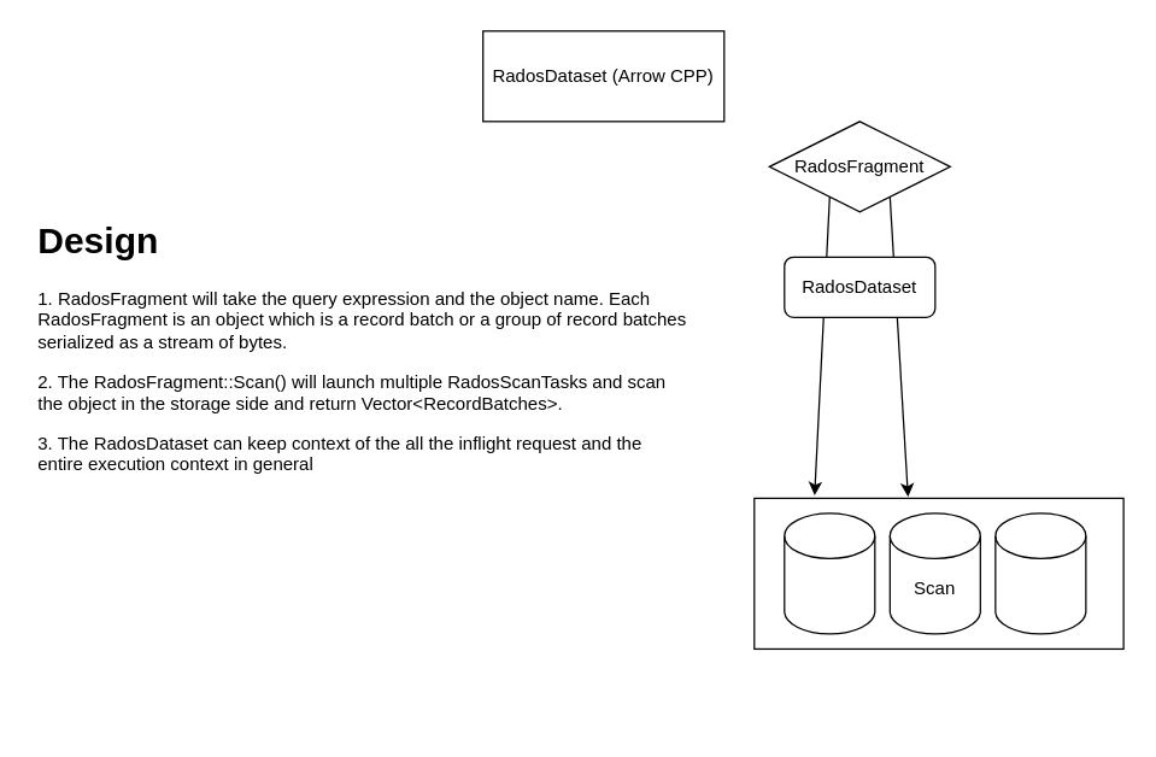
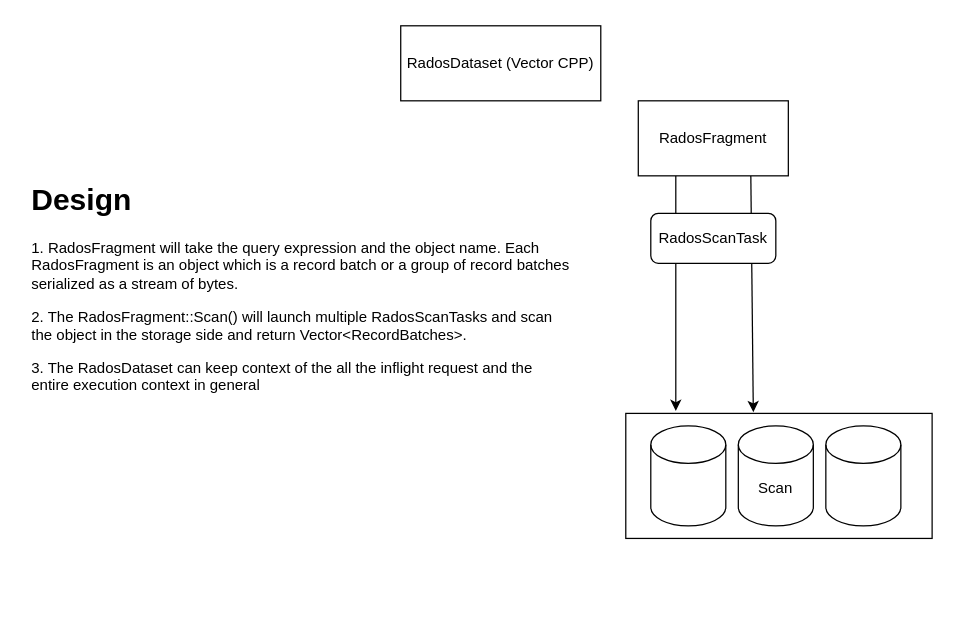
  <mxCell id="0" />
  <mxCell id="1" parent="0" />
  <mxCell id="2" value="" style="endArrow=classic;html=1;exitX=0.25;exitY=1;exitDx=0;exitDy=0;" edge="1" parent="1" source="7"><mxGeometry width="50" height="50" relative="1" as="geometry"><mxPoint x="350" y="290" as="sourcePoint" /><mxPoint x="540" y="328" as="targetPoint" /></mxGeometry></mxCell>
  <mxCell id="3" value="" style="endArrow=classic;html=1;exitX=0.75;exitY=1;exitDx=0;exitDy=0;" edge="1" parent="1" source="7"><mxGeometry width="50" height="50" relative="1" as="geometry"><mxPoint x="350" y="290" as="sourcePoint" /><mxPoint x="602" y="329" as="targetPoint" /></mxGeometry></mxCell>
  <mxCell id="4" value="" style="rounded=1;whiteSpace=wrap;html=1;" vertex="1" parent="1"><mxGeometry x="520" y="170" width="100" height="40" as="geometry" /></mxCell>
  <mxCell id="5" value="" style="rounded=0;whiteSpace=wrap;html=1;" vertex="1" parent="1"><mxGeometry x="500" y="330" width="245" height="100" as="geometry" /></mxCell>
- <mxCell id="6" value="RadosDataset (Arrow CPP)" style="rounded=0;whiteSpace=wrap;html=1;" vertex="1" parent="1"><mxGeometry x="320" y="20" width="160" height="60" as="geometry" /></mxCell>
- <mxCell id="7" value="RadosFragment" style="rhombus;whiteSpace=wrap;html=1;" vertex="1" parent="1"><mxGeometry x="510" y="80" width="120" height="60" as="geometry" /></mxCell>
+ <mxCell id="6" value="RadosDataset (Vector CPP)" style="rounded=0;whiteSpace=wrap;html=1;" vertex="1" parent="1"><mxGeometry x="320" y="20" width="160" height="60" as="geometry" /></mxCell>
+ <mxCell id="7" value="RadosFragment" style="rounded=0;whiteSpace=wrap;html=1;" vertex="1" parent="1"><mxGeometry x="510" y="80" width="120" height="60" as="geometry" /></mxCell>
  <mxCell id="8" value="" style="shape=cylinder2;whiteSpace=wrap;html=1;boundedLbl=1;backgroundOutline=1;size=15;" vertex="1" parent="1"><mxGeometry x="660" y="340" width="60" height="80" as="geometry" /></mxCell>
  <mxCell id="9" value="" style="shape=cylinder2;whiteSpace=wrap;html=1;boundedLbl=1;backgroundOutline=1;size=15;" vertex="1" parent="1"><mxGeometry x="590" y="340" width="60" height="80" as="geometry" /></mxCell>
  <mxCell id="10" value="" style="shape=cylinder2;whiteSpace=wrap;html=1;boundedLbl=1;backgroundOutline=1;size=15;" vertex="1" parent="1"><mxGeometry x="520" y="340" width="60" height="80" as="geometry" /></mxCell>
  <mxCell id="11" value="Scan&lt;br&gt;" style="text;html=1;strokeColor=none;fillColor=none;align=center;verticalAlign=middle;whiteSpace=wrap;rounded=0;" vertex="1" parent="1"><mxGeometry x="600" y="380" width="40" height="20" as="geometry" /></mxCell>
- <mxCell id="12" value="RadosDataset" style="text;html=1;strokeColor=none;fillColor=none;align=center;verticalAlign=middle;whiteSpace=wrap;rounded=0;" vertex="1" parent="1"><mxGeometry x="550" y="180" width="40" height="20" as="geometry" /></mxCell>
+ <mxCell id="12" value="RadosScanTask" style="text;html=1;strokeColor=none;fillColor=none;align=center;verticalAlign=middle;whiteSpace=wrap;rounded=0;" vertex="1" parent="1"><mxGeometry x="550" y="180" width="40" height="20" as="geometry" /></mxCell>
  <mxCell id="13" value="&lt;h1&gt;Design&lt;/h1&gt;&lt;p&gt;1. RadosFragment will take the query expression and the object name. Each RadosFragment is an object which is a record batch or a group of record batches serialized as a stream of bytes.&lt;/p&gt;&lt;p&gt;2. The RadosFragment::Scan() will launch multiple RadosScanTasks and scan the object in the storage side and return Vector&amp;lt;RecordBatches&amp;gt;.&lt;/p&gt;&lt;p&gt;3. The RadosDataset can keep context of the all the inflight request and the entire execution context in general&lt;/p&gt;&lt;p&gt;&lt;br&gt;&lt;/p&gt;&lt;p&gt;&lt;br&gt;&lt;/p&gt;" style="text;html=1;strokeColor=none;fillColor=none;spacing=5;spacingTop=-20;whiteSpace=wrap;overflow=hidden;rounded=0;" vertex="1" parent="1"><mxGeometry x="20" y="140" width="440" height="340" as="geometry" /></mxCell>
